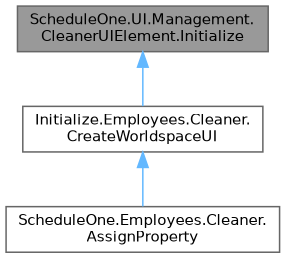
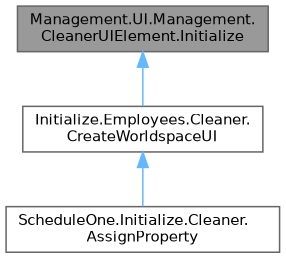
  digraph {
    rankdir=TB
    node [color=grey40 fillcolor=white fontname=Helvetica fontsize=10 shape=box style=filled]
    edge [color=steelblue1 dir=back fontname=Helvetica fontsize=10 labelfontname=Helvetica labelfontsize=10 style=solid]
-   n1 [color=gray40 fillcolor=grey60 fontcolor=black height=0.2 label="ScheduleOne.UI.Management.\lCleanerUIElement.Initialize" width=0.4]
+   n1 [color=gray40 fillcolor=grey60 fontcolor=black height=0.2 label="Management.UI.Management.\lCleanerUIElement.Initialize" width=0.4]
    n2 [height=0.2 label="Initialize.Employees.Cleaner.\lCreateWorldspaceUI" width=0.4]
-   n3 [height=0.2 label="ScheduleOne.Employees.Cleaner.\lAssignProperty" width=0.4]
+   n3 [height=0.2 label="ScheduleOne.Initialize.Cleaner.\lAssignProperty" width=0.4]
    n1 -> n2
    n2 -> n3
  }
